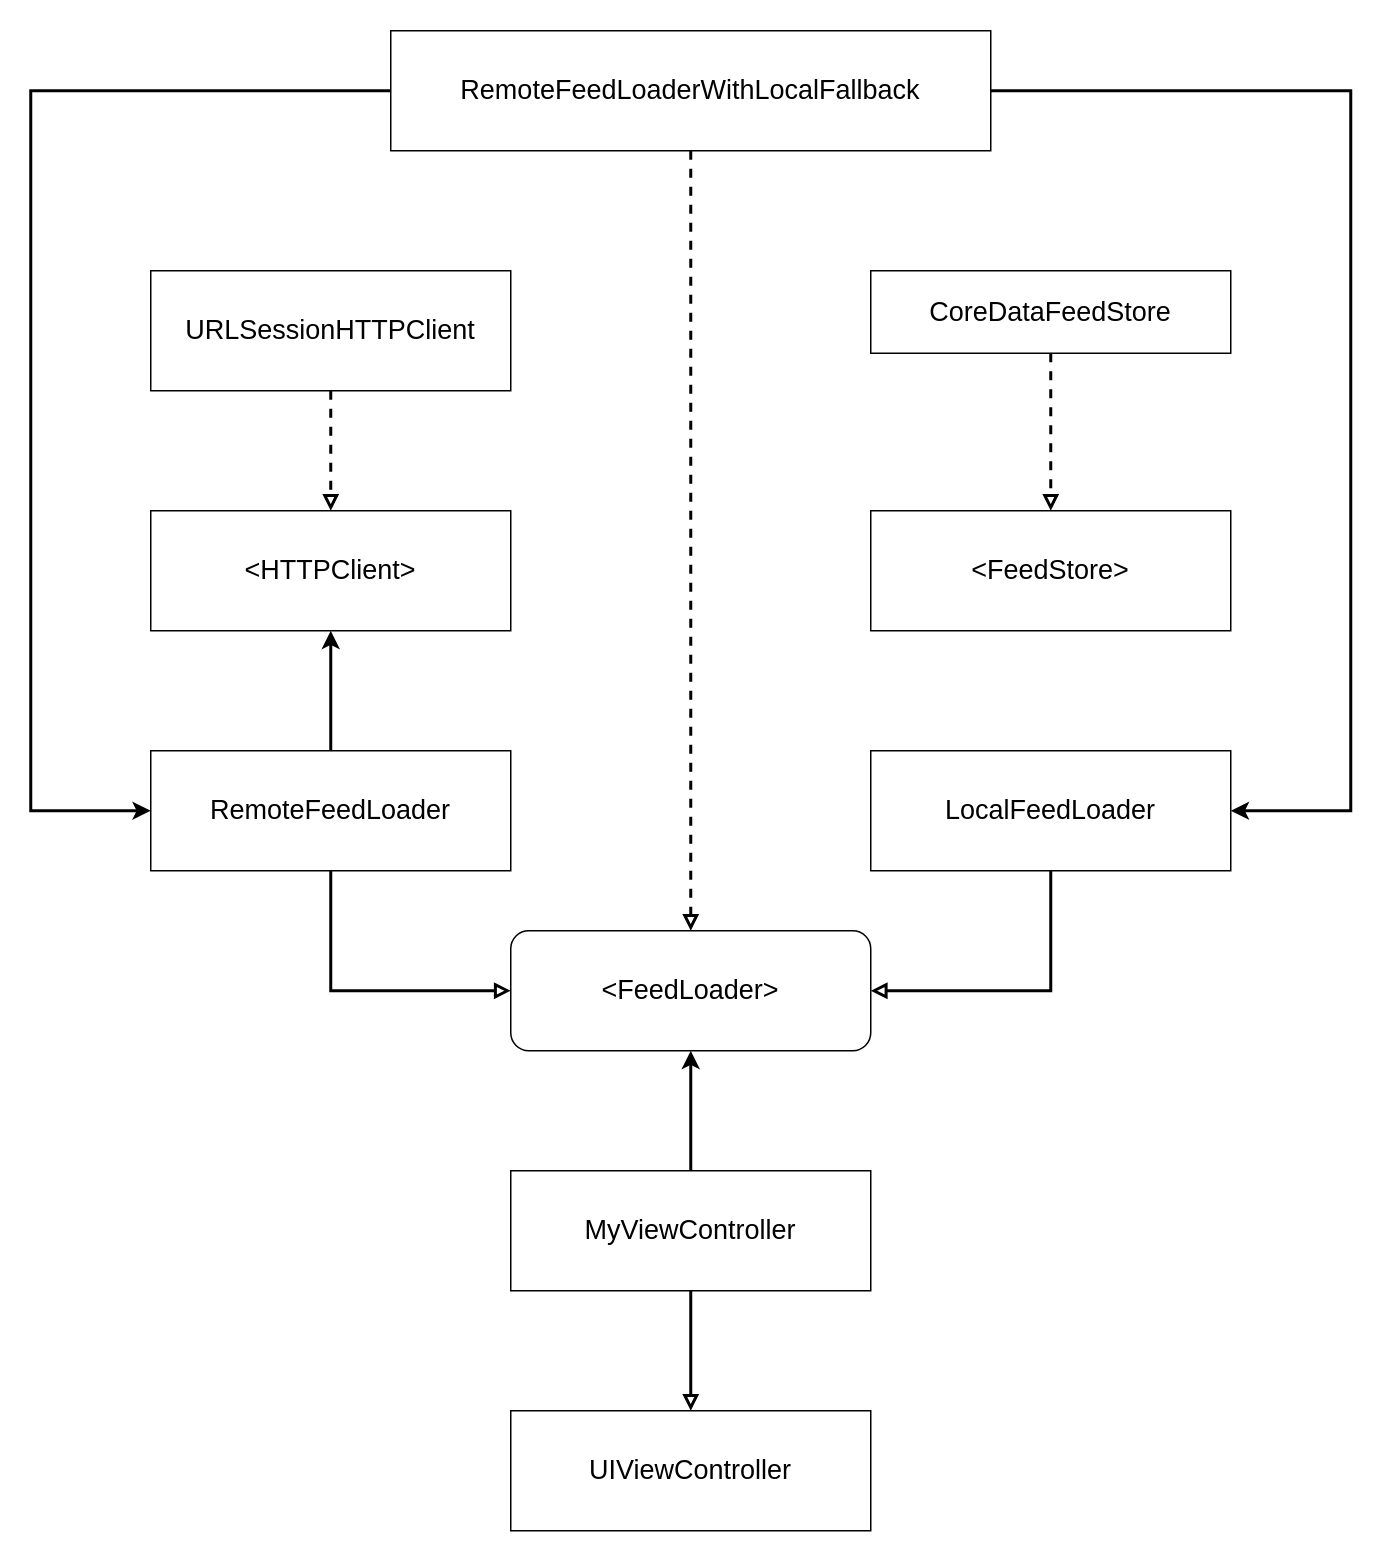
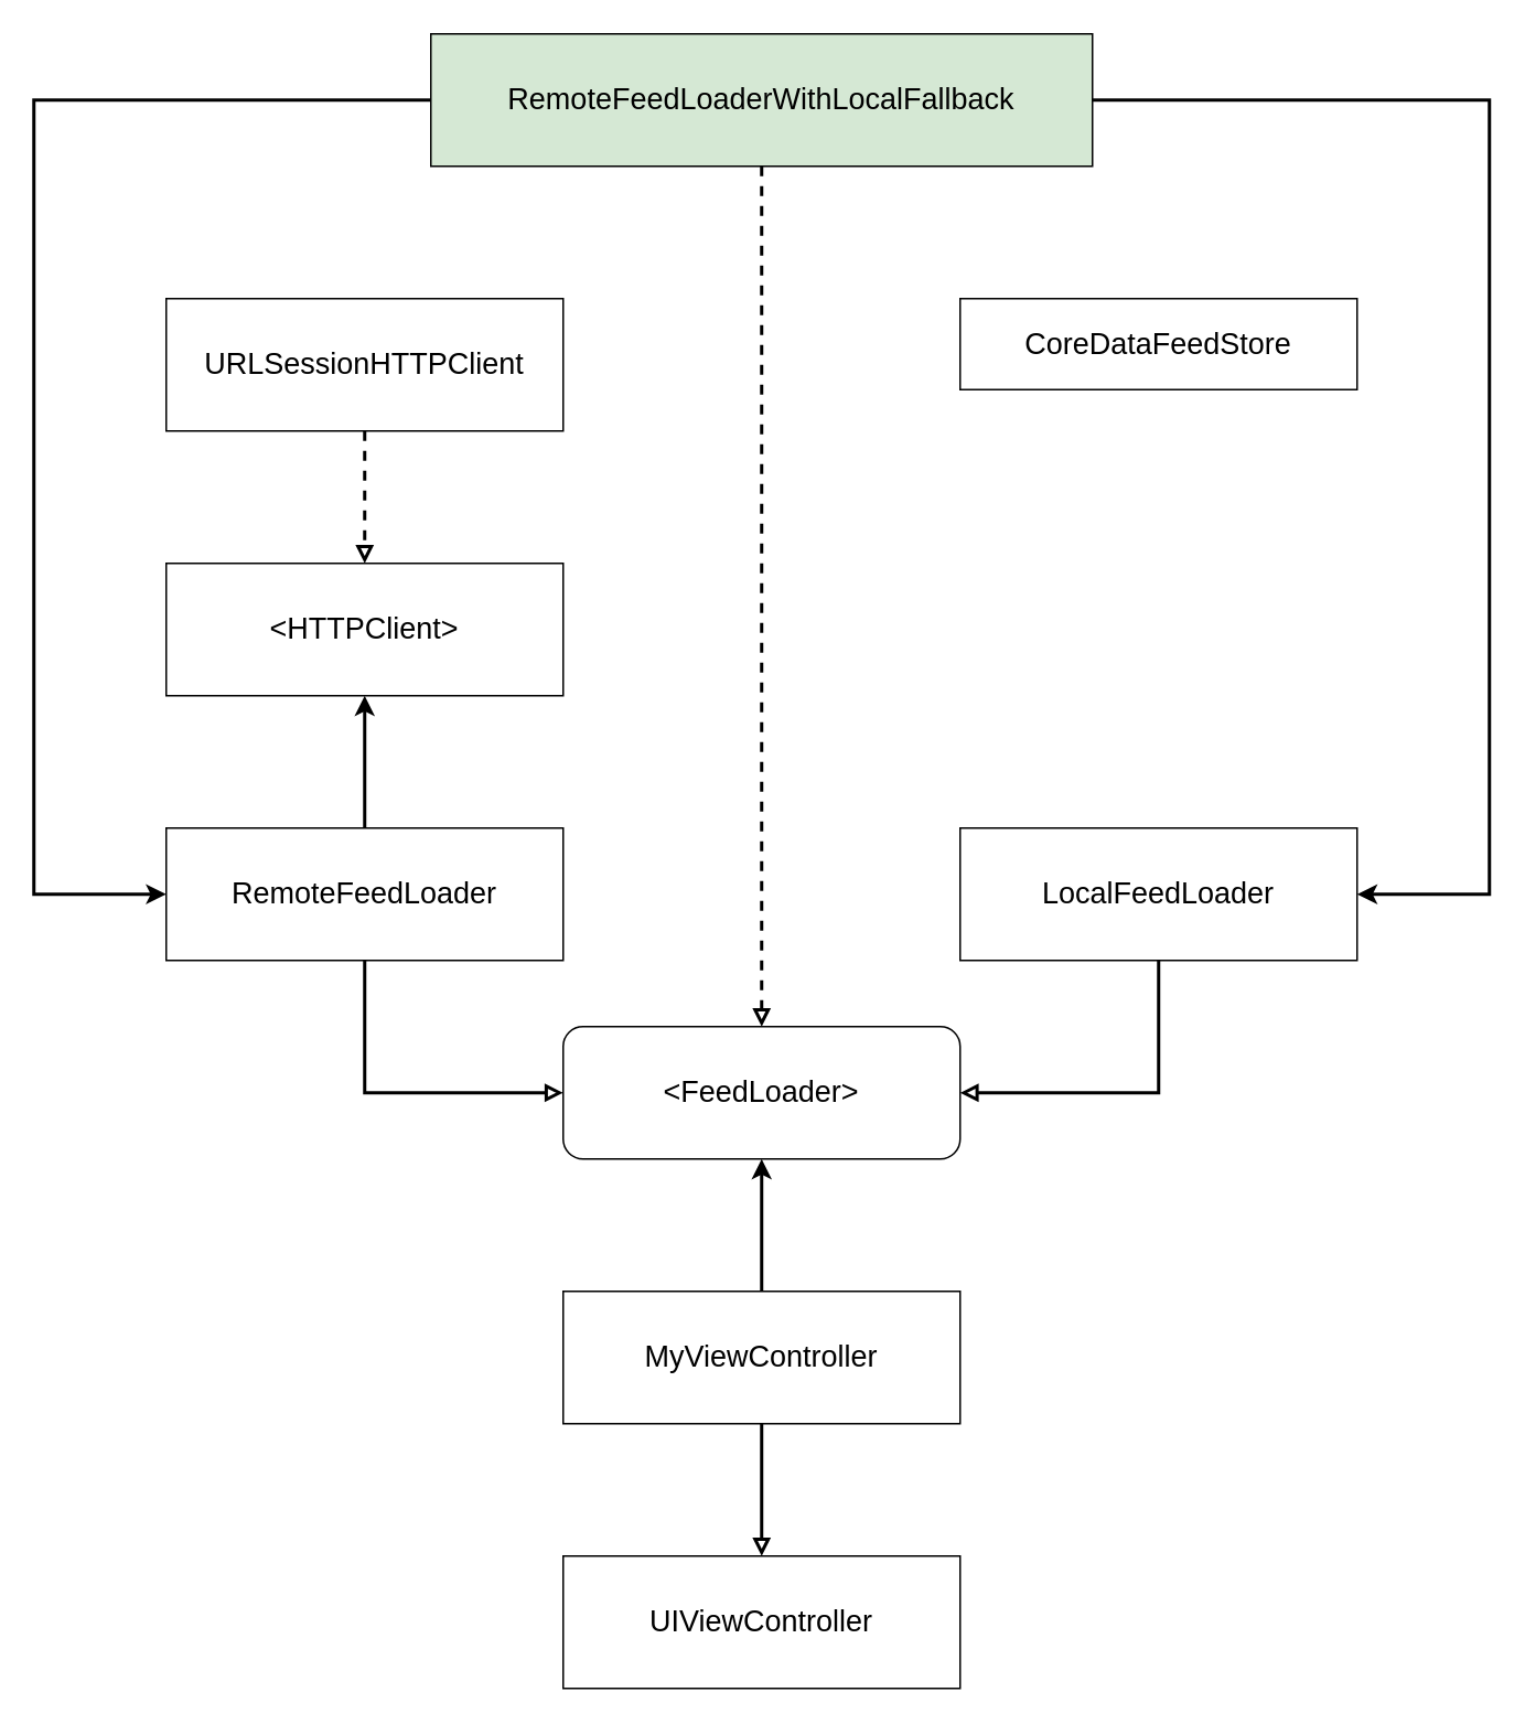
  <mxCell id="0" />
  <mxCell id="1" parent="0" />
  <mxCell id="2" value="" style="edgeStyle=orthogonalEdgeStyle;rounded=0;orthogonalLoop=1;jettySize=auto;html=1;strokeWidth=2;endArrow=block;endFill=0;" edge="1" parent="1" source="4" target="5"><mxGeometry relative="1" as="geometry" /></mxCell>
  <mxCell id="3" value="" style="edgeStyle=orthogonalEdgeStyle;rounded=0;orthogonalLoop=1;jettySize=auto;html=1;endArrow=classic;endFill=1;strokeWidth=2;" edge="1" parent="1" source="4" target="6"><mxGeometry relative="1" as="geometry" /></mxCell>
  <mxCell id="4" value="&lt;font style=&quot;font-size: 18px&quot;&gt;MyViewController&lt;/font&gt;" style="rounded=0;whiteSpace=wrap;html=1;" vertex="1" parent="1"><mxGeometry x="340" y="780" width="240" height="80" as="geometry" /></mxCell>
  <mxCell id="5" value="&lt;font style=&quot;font-size: 18px&quot;&gt;UIViewController&lt;/font&gt;" style="rounded=0;whiteSpace=wrap;html=1;" vertex="1" parent="1"><mxGeometry x="340" y="940" width="240" height="80" as="geometry" /></mxCell>
  <mxCell id="6" value="&lt;font style=&quot;font-size: 18px&quot;&gt;&amp;lt;FeedLoader&amp;gt;&lt;/font&gt;" style="whiteSpace=wrap;html=1;rounded=1;" vertex="1" parent="1"><mxGeometry x="340" y="620" width="240" height="80" as="geometry" /></mxCell>
  <mxCell id="7" style="edgeStyle=orthogonalEdgeStyle;rounded=0;orthogonalLoop=1;jettySize=auto;html=1;entryX=0;entryY=0.5;entryDx=0;entryDy=0;endArrow=block;endFill=0;strokeWidth=2;dashed=0;" edge="1" parent="1" source="9" target="6"><mxGeometry relative="1" as="geometry" /></mxCell>
  <mxCell id="8" value="" style="edgeStyle=orthogonalEdgeStyle;rounded=0;orthogonalLoop=1;jettySize=auto;html=1;endArrow=classic;endFill=1;strokeWidth=2;" edge="1" parent="1" source="9" target="12"><mxGeometry relative="1" as="geometry" /></mxCell>
  <mxCell id="9" value="&lt;font style=&quot;font-size: 18px&quot;&gt;RemoteFeedLoader&lt;/font&gt;" style="rounded=0;whiteSpace=wrap;html=1;" vertex="1" parent="1"><mxGeometry x="100" y="500" width="240" height="80" as="geometry" /></mxCell>
  <mxCell id="10" style="edgeStyle=orthogonalEdgeStyle;rounded=0;orthogonalLoop=1;jettySize=auto;html=1;entryX=1;entryY=0.5;entryDx=0;entryDy=0;dashed=0;endArrow=block;endFill=0;strokeWidth=2;" edge="1" parent="1" source="11" target="6"><mxGeometry relative="1" as="geometry" /></mxCell>
  <mxCell id="11" value="&lt;font style=&quot;font-size: 18px&quot;&gt;LocalFeedLoader&lt;/font&gt;" style="rounded=0;whiteSpace=wrap;html=1;" vertex="1" parent="1"><mxGeometry x="580" y="500" width="240" height="80" as="geometry" /></mxCell>
  <mxCell id="12" value="&lt;font style=&quot;font-size: 18px&quot;&gt;&amp;lt;HTTPClient&amp;gt;&lt;/font&gt;" style="rounded=0;whiteSpace=wrap;html=1;" vertex="1" parent="1"><mxGeometry x="100" y="340" width="240" height="80" as="geometry" /></mxCell>
  <mxCell id="13" value="" style="edgeStyle=orthogonalEdgeStyle;rounded=0;orthogonalLoop=1;jettySize=auto;html=1;endArrow=block;endFill=0;strokeWidth=2;dashed=1;" edge="1" parent="1" source="14" target="12"><mxGeometry relative="1" as="geometry" /></mxCell>
  <mxCell id="14" value="&lt;font style=&quot;font-size: 18px&quot;&gt;URLSessionHTTPClient&lt;/font&gt;" style="rounded=0;whiteSpace=wrap;html=1;" vertex="1" parent="1"><mxGeometry x="100" y="180" width="240" height="80" as="geometry" /></mxCell>
- <mxCell id="15" value="&lt;font style=&quot;font-size: 18px&quot;&gt;&amp;lt;FeedStore&amp;gt;&lt;/font&gt;" style="rounded=0;whiteSpace=wrap;html=1;" vertex="1" parent="1"><mxGeometry x="580" y="340" width="240" height="80" as="geometry" /></mxCell>
- <mxCell id="16" value="" style="edgeStyle=orthogonalEdgeStyle;rounded=0;orthogonalLoop=1;jettySize=auto;html=1;endArrow=block;endFill=0;strokeWidth=2;dashed=1;" edge="1" parent="1" source="17" target="15"><mxGeometry relative="1" as="geometry" /></mxCell>
  <mxCell id="17" value="&lt;font style=&quot;font-size: 18px&quot;&gt;CoreDataFeedStore&lt;/font&gt;" style="rounded=0;whiteSpace=wrap;html=1;" vertex="1" parent="1"><mxGeometry x="580" y="180" width="240" height="55" as="geometry" /></mxCell>
  <mxCell id="18" style="edgeStyle=orthogonalEdgeStyle;rounded=0;orthogonalLoop=1;jettySize=auto;html=1;entryX=0.5;entryY=0;entryDx=0;entryDy=0;dashed=1;endArrow=block;endFill=0;strokeWidth=2;" edge="1" parent="1" source="21" target="6"><mxGeometry relative="1" as="geometry" /></mxCell>
  <mxCell id="19" style="edgeStyle=orthogonalEdgeStyle;rounded=0;orthogonalLoop=1;jettySize=auto;html=1;entryX=0;entryY=0.5;entryDx=0;entryDy=0;endArrow=classic;endFill=1;strokeWidth=2;" edge="1" parent="1" source="21" target="9"><mxGeometry relative="1" as="geometry"><Array as="points"><mxPoint x="20" y="60" /><mxPoint x="20" y="540" /></Array></mxGeometry></mxCell>
  <mxCell id="20" style="edgeStyle=orthogonalEdgeStyle;rounded=0;orthogonalLoop=1;jettySize=auto;html=1;entryX=1;entryY=0.5;entryDx=0;entryDy=0;endArrow=classic;endFill=1;strokeWidth=2;" edge="1" parent="1" source="21" target="11"><mxGeometry relative="1" as="geometry"><Array as="points"><mxPoint x="900" y="60" /><mxPoint x="900" y="540" /></Array></mxGeometry></mxCell>
- <mxCell id="21" value="&lt;font style=&quot;font-size: 18px&quot;&gt;RemoteFeedLoaderWithLocalFallback&lt;/font&gt;" style="rounded=0;whiteSpace=wrap;html=1;" vertex="1" parent="1"><mxGeometry x="260" y="20" width="400" height="80" as="geometry" /></mxCell>
+ <mxCell id="21" value="&lt;font style=&quot;font-size: 18px&quot;&gt;RemoteFeedLoaderWithLocalFallback&lt;/font&gt;" style="rounded=0;whiteSpace=wrap;html=1;fillColor=#d5e8d4;" vertex="1" parent="1"><mxGeometry x="260" y="20" width="400" height="80" as="geometry" /></mxCell>
